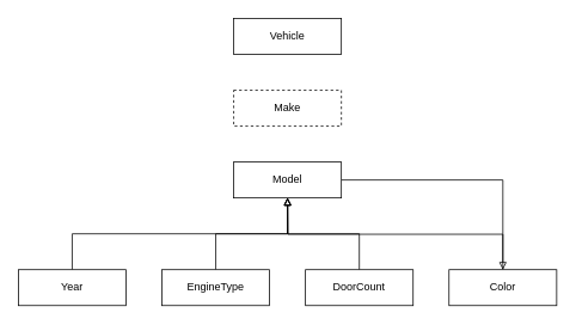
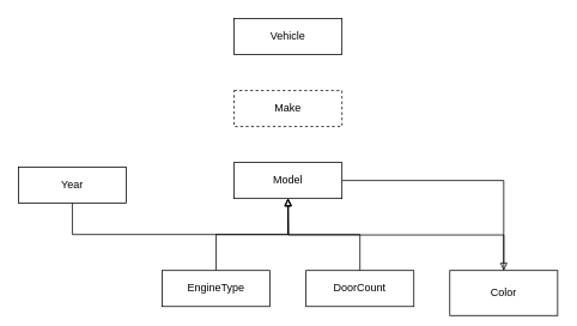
  <mxCell id="0" />
  <mxCell id="1" parent="0" />
  <mxCell id="2" value="" style="edgeStyle=orthogonalEdgeStyle;rounded=0;orthogonalLoop=1;jettySize=auto;html=1;endArrow=block;endFill=0;" edge="1" parent="1" source="3" target="11"><mxGeometry relative="1" as="geometry"><Array as="points"><mxPoint x="80" y="260" /><mxPoint x="320" y="260" /></Array></mxGeometry></mxCell>
- <mxCell id="3" value="Year" style="rounded=0;whiteSpace=wrap;html=1;" vertex="1" parent="1"><mxGeometry x="20" y="300" width="120" height="40" as="geometry" /></mxCell>
+ <mxCell id="3" value="Year" style="rounded=0;whiteSpace=wrap;html=1;" vertex="1" parent="1"><mxGeometry x="20" y="185" width="120" height="40" as="geometry" /></mxCell>
  <mxCell id="4" style="edgeStyle=orthogonalEdgeStyle;rounded=0;orthogonalLoop=1;jettySize=auto;html=1;exitX=0.5;exitY=0;exitDx=0;exitDy=0;entryX=0.5;entryY=1;entryDx=0;entryDy=0;endArrow=block;endFill=0;" edge="1" parent="1" source="5" target="11"><mxGeometry relative="1" as="geometry" /></mxCell>
  <mxCell id="5" value="EngineType" style="rounded=0;whiteSpace=wrap;html=1;" vertex="1" parent="1"><mxGeometry x="180" y="300" width="120" height="40" as="geometry" /></mxCell>
  <mxCell id="6" style="edgeStyle=orthogonalEdgeStyle;rounded=0;orthogonalLoop=1;jettySize=auto;html=1;exitX=0.5;exitY=0;exitDx=0;exitDy=0;entryX=0.5;entryY=1;entryDx=0;entryDy=0;endArrow=block;endFill=0;" edge="1" parent="1" source="7" target="11"><mxGeometry relative="1" as="geometry" /></mxCell>
  <mxCell id="7" value="DoorCount" style="rounded=0;whiteSpace=wrap;html=1;" vertex="1" parent="1"><mxGeometry x="340" y="300" width="120" height="40" as="geometry" /></mxCell>
  <mxCell id="8" style="edgeStyle=orthogonalEdgeStyle;rounded=0;orthogonalLoop=1;jettySize=auto;html=1;exitX=0.5;exitY=0;exitDx=0;exitDy=0;endArrow=block;endFill=0;" edge="1" parent="1" source="9"><mxGeometry relative="1" as="geometry"><mxPoint x="320" y="220" as="targetPoint" /></mxGeometry></mxCell>
- <mxCell id="9" value="Color" style="rounded=0;whiteSpace=wrap;html=1;" vertex="1" parent="1"><mxGeometry x="500" y="300" width="120" height="40" as="geometry" /></mxCell>
+ <mxCell id="9" value="Color" style="rounded=0;whiteSpace=wrap;html=1;" vertex="1" parent="1"><mxGeometry x="500" y="300" width="120" height="50" as="geometry" /></mxCell>
  <mxCell id="10" value="" style="edgeStyle=orthogonalEdgeStyle;rounded=0;orthogonalLoop=1;jettySize=auto;html=1;endArrow=block;endFill=0;" edge="1" parent="1" source="11" target="9"><mxGeometry relative="1" as="geometry" /></mxCell>
  <mxCell id="11" value="Model" style="rounded=0;whiteSpace=wrap;html=1;" vertex="1" parent="1"><mxGeometry x="260" y="180" width="120" height="40" as="geometry" /></mxCell>
  <mxCell id="12" value="Make" style="rounded=0;whiteSpace=wrap;html=1;dashed=1;" vertex="1" parent="1"><mxGeometry x="260" y="100" width="120" height="40" as="geometry" /></mxCell>
  <mxCell id="13" value="Vehicle" style="rounded=0;whiteSpace=wrap;html=1;" vertex="1" parent="1"><mxGeometry x="260" y="20" width="120" height="40" as="geometry" /></mxCell>
